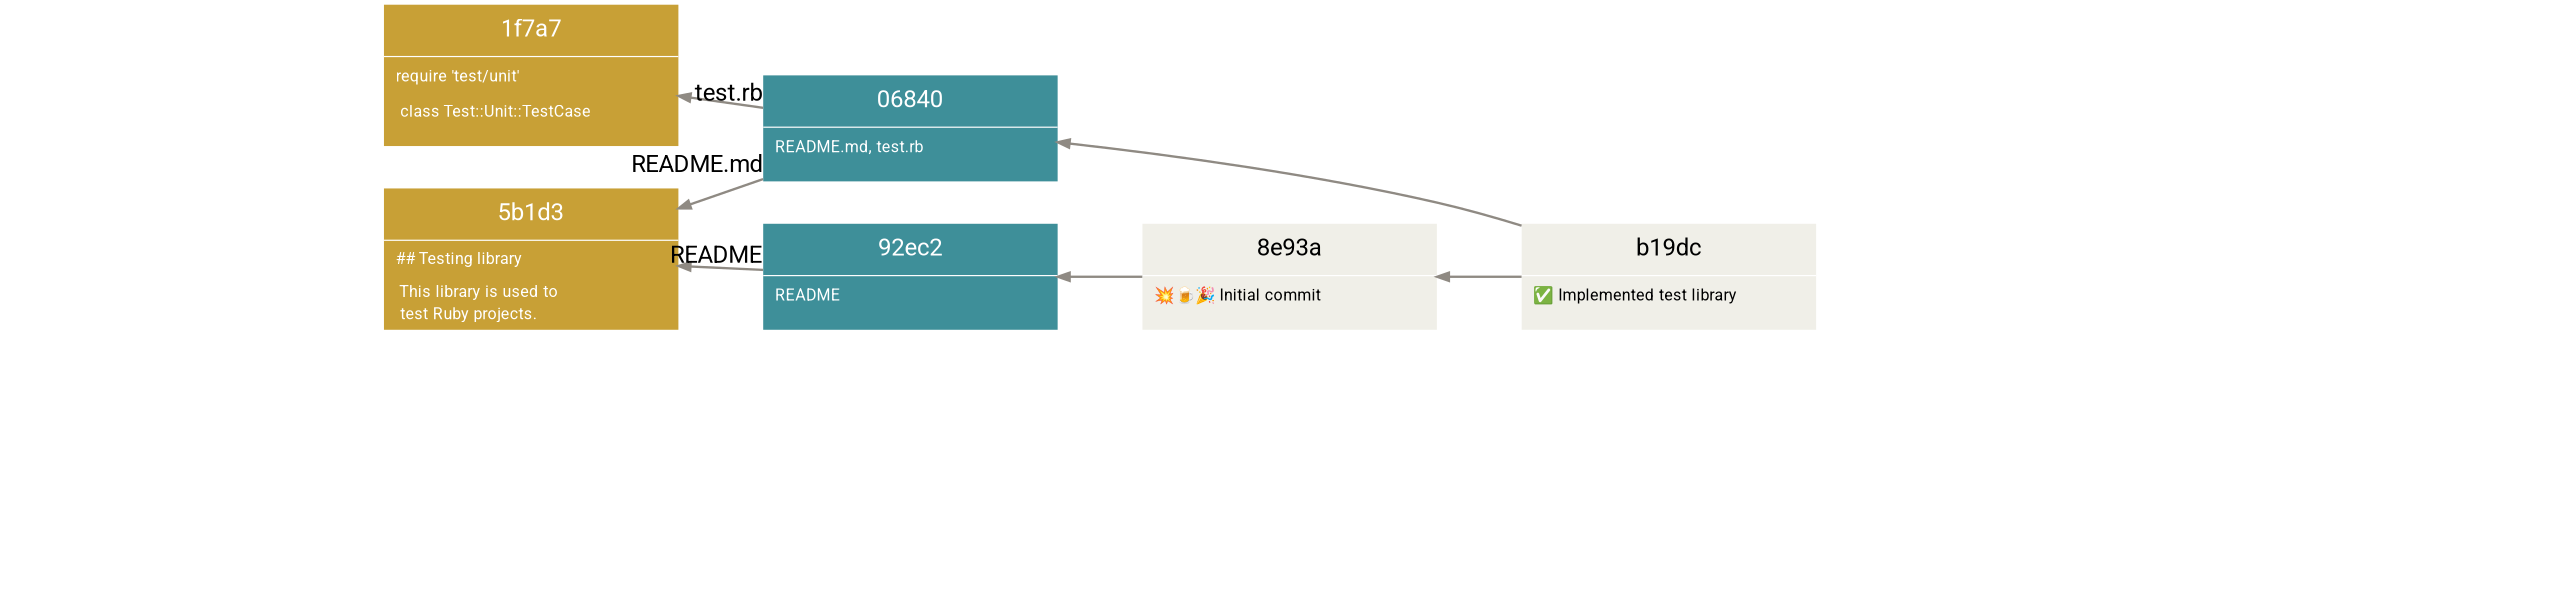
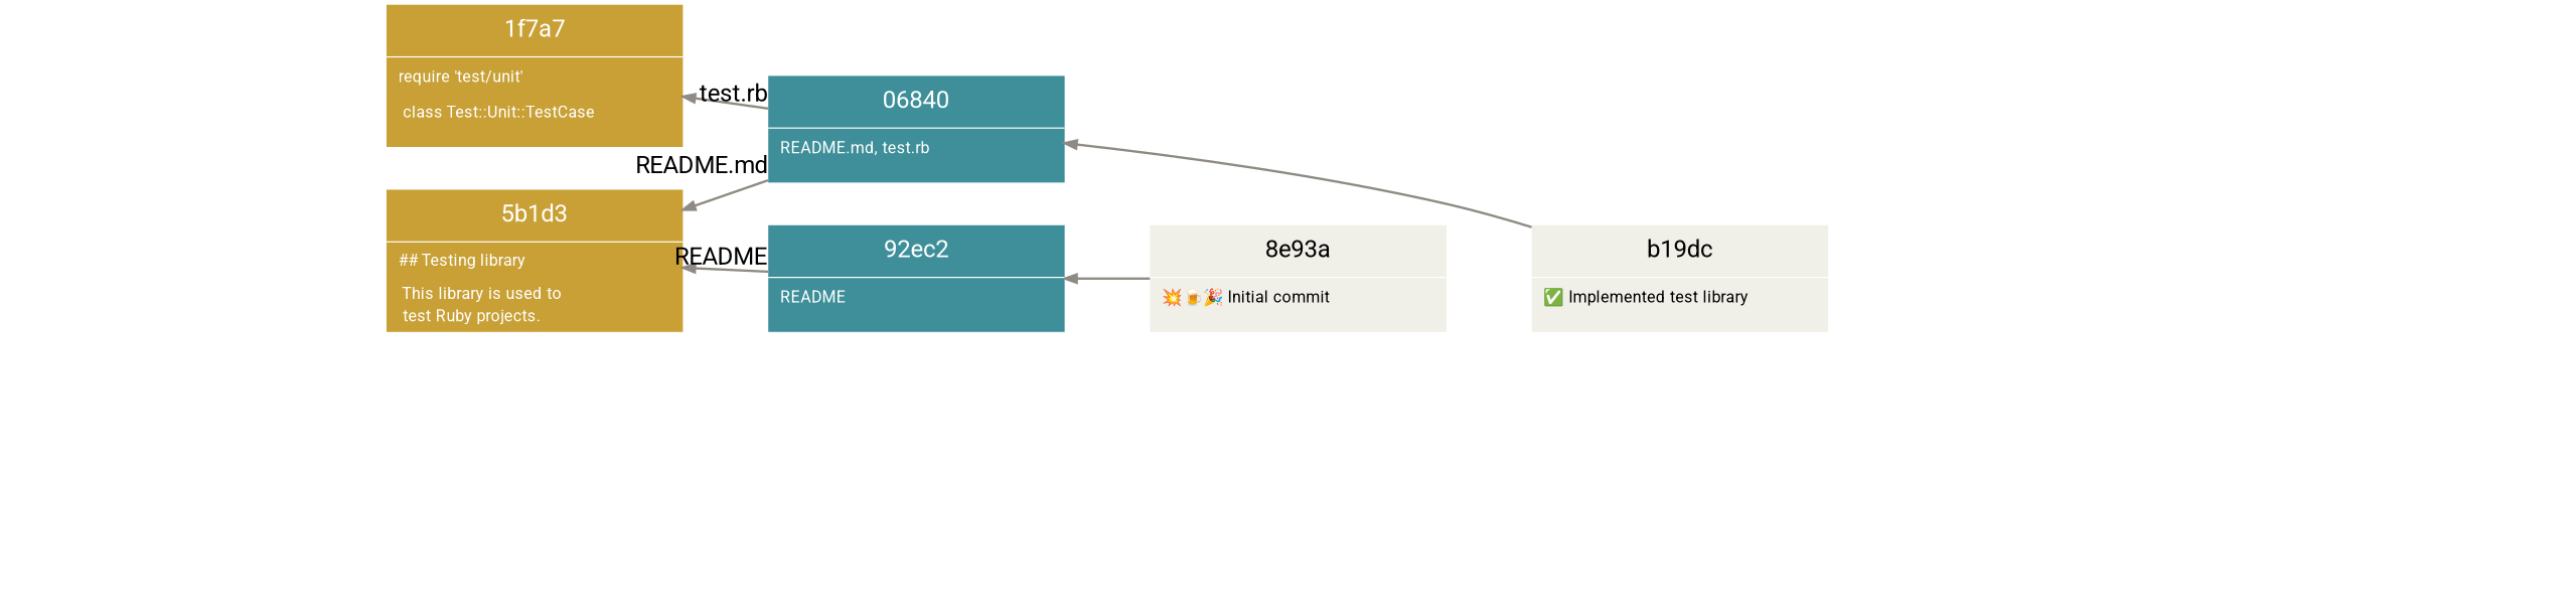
  graph {
    fontname=Roboto
    nodesep=.5
    rankdir=LR
    ranksep=1
    node [fillcolor=transparent fontcolor="#ffffff" fontname=Roboto fontsize=20 margin="0,0" penwidth=0 shape=box style=invis]
    edge [color="#8f8a83" dir=back fontname=Roboto fontsize=20 labelangle=8 labeldistance=8 penwidth=2 style=invis]
    n1 [fillcolor="#e93a1d" label="refs/heads/master" margin=".45,.25" width=3.1]
    n2 [fontcolor="#000000" label=<     <table cellspacing="0"            cellpadding="10"            color="white"            border="0"            bgcolor="#f0efe8"            fixedsize="true"            width="250"            height="90">       <tr>         <td border="1"             sides="b"             width="250">8e93a</td>       </tr>       <tr>         <td align="left"             balign="left"><font point-size="14">💥🍺🎉 Initial commit</font></td>       </tr>     </table>     > style=filled width=3.1]
    n3 [fontcolor="#000000" label=<     <table cellspacing="0"            cellpadding="10"            color="white"            border="0"            bgcolor="#f0efe8"            fixedsize="true"            width="250"            height="90">       <tr>         <td border="1"             sides="b"             width="250">b19dc</td>       </tr>       <tr>         <td align="left"             balign="left"><font point-size="14">✅ Implemented test library</font></td>       </tr>     </table>     > style=filled width=3.1]
    n4 [fontcolor="#000000" label=<     <table cellspacing="0"            cellpadding="10"            color="white"            border="0"            bgcolor="#f0efe8"            fixedsize="true"            width="250"            height="90">       <tr>         <td border="1"             sides="b"             width="250">caccf</td>       </tr>       <tr>         <td align="left"             balign="left"><font point-size="14">💩 Fixed stack overflow</font></td>       </tr>     </table>     > width=3.1]
    n5 [label=<     <table cellspacing="0"            cellpadding="10"            color="white"            border="0"            bgcolor="#3e8f99"            fixedsize="true"            width="250"            height="90">       <tr>         <td border="1"             sides="b"             width="250">92ec2</td>       </tr>       <tr>         <td align="left"><font point-size="14">README</font></td>       </tr>     </table>     > style=filled width=3.1]
    dummy_bak_4 [fillcolor="#8f8a83" fixedsize=true height=.033 width=.033]
    n7 [label=<     <table cellspacing="0"            cellpadding="10"            color="white"            border="0"            bgcolor="#3e8f99"            fixedsize="true"            width="250"            height="90">       <tr>         <td border="1"             sides="b"             width="250">06840</td>       </tr>       <tr>         <td align="left"><font point-size="14">README.md, test.rb</font></td>       </tr>     </table>     > style=filled width=3.1]
    n8 [label=<     <table cellspacing="0"            cellpadding="10"            color="white"            border="0"            bgcolor="#3e8f99"            fixedsize="true"            width="250"            height="90">       <tr>         <td border="1"             sides="b"             width="250">05a2d</td>       </tr>       <tr>         <td align="left"><font point-size="14">README.md, test.rb, bak</font></td>       </tr>     </table>     > width=3.1]
    n9 [label=<     <table cellspacing="0"            cellpadding="10"            color="white"            border="0"            bgcolor="#c8a036"            fixedsize="true"            width="250"            height="120">       <tr>         <td border="1"             sides="b"             width="250">5b1d3</td>       </tr>       <tr>         <td align="left"             balign="left"><font point-size="14">## Testing library<br />  <br /> This library is used to<br /> test Ruby projects.</font> </td>       </tr>     </table>     > style=filled width=3.1]
    dummy_readme_3 [fillcolor="#8f8a83" fixedsize=true height=.033 width=.033]
    n11 [label=<     <table cellspacing="0"            cellpadding="10"            color="white"            border="0"            bgcolor="#c8a036"            fixedsize="true"            width="250"            height="120">       <tr>         <td border="1"             sides="b"             width="250">1f7a7</td>       </tr>       <tr>         <td align="left"             balign="left"><font point-size="14">require 'test/unit'<br />  <br /> class Test::Unit::TestCase</font></td>       </tr>     </table>     > style=filled width=3.1]
    n12 [label=<     <table cellspacing="0"            cellpadding="10"            color="white"            border="0"            bgcolor="#c8a036"            fixedsize="true"            width="250"            height="120">       <tr>         <td border="1"             sides="b"             width="250">fa49b</td>       </tr>       <tr>         <td align="left"             balign="left"><font point-size="14">require 'logger'<br /> require 'test/unit'<br /> <br /> class Test::Unit::TestCase</font>         </td>       </tr>     </table>     > width=3.1]
    dummy_bak_1 [fillcolor="#8f8a83" fixedsize=true height=.033 width=.033]
    dummy_bak_2 [fillcolor="#8f8a83" fixedsize=true height=.033 width=.033]
    dummy_bak_3 [fillcolor="#8f8a83" fixedsize=true height=.033 width=.033]
    dummy_readme_1 [fillcolor="#8f8a83" fixedsize=true height=.033 width=.033]
    dummy_readme_2 [fillcolor="#8f8a83" fixedsize=true height=.033 width=.033]
-   n2 -- n3 [style=""]
    n3 -- n4
    n4 -- n1
    n5 -- n2 [style=""]
    n5 -- dummy_bak_4 [headport=w tailport=se]
    n7 -- n3 [style=""]
    n8 -- n4
    n9 -- n5 [headlabel=README style=""]
    n9 -- n7 [headlabel="README.md" labelangle=20 labeldistance=9.3 style=""]
    n9 -- dummy_readme_3 [headport=w tailport=e]
    n11 -- n7 [headlabel="test.rb" style=""]
    n12 -- n8 [headlabel="test.rb"]
    dummy_bak_1 -- n8 [dir=none headlabel=bak headport=ne labelangle=-18 labeldistance=9.8]
    dummy_bak_1 -- dummy_bak_2 [dir=none]
    dummy_bak_2 -- dummy_bak_3 [dir=none]
    dummy_bak_3 -- dummy_bak_4 [dir=none]
    dummy_readme_1 -- n8 [dir=none headlabel="README.md" headport=ne labelangle=-30 labeldistance=10]
    dummy_readme_1 -- dummy_readme_2 [dir=none]
    dummy_readme_2 -- dummy_readme_3 [dir=none]
  }
